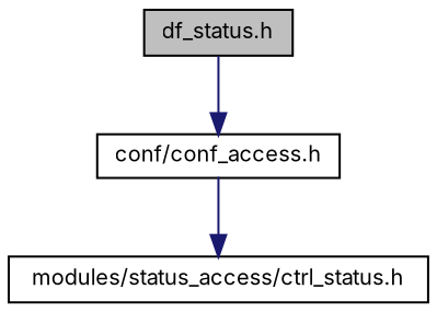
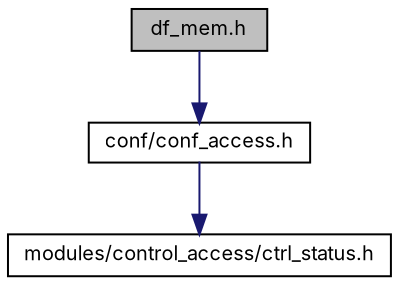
  digraph {
    fontname=Inter
    node [color=black fillcolor=white fontname=Inter fontsize=10 shape=record style=filled]
    edge [color=midnightblue fontname=Inter fontsize=10 labelfontname="FreeSans.ttf" labelfontsize=10 style=solid]
-   n1 [fillcolor=grey75 fontcolor=black height=0.2 label="df_status.h" width=0.4]
+   n1 [fillcolor=grey75 fontcolor=black height=0.2 label="df_mem.h" width=0.4]
    n2 [height=0.2 label="conf/conf_access.h" width=0.4]
-   n3 [height=0.2 label="modules/status_access/ctrl_status.h" width=0.4]
+   n3 [height=0.2 label="modules/control_access/ctrl_status.h" width=0.4]
    n1 -> n2
    n2 -> n3
  }
